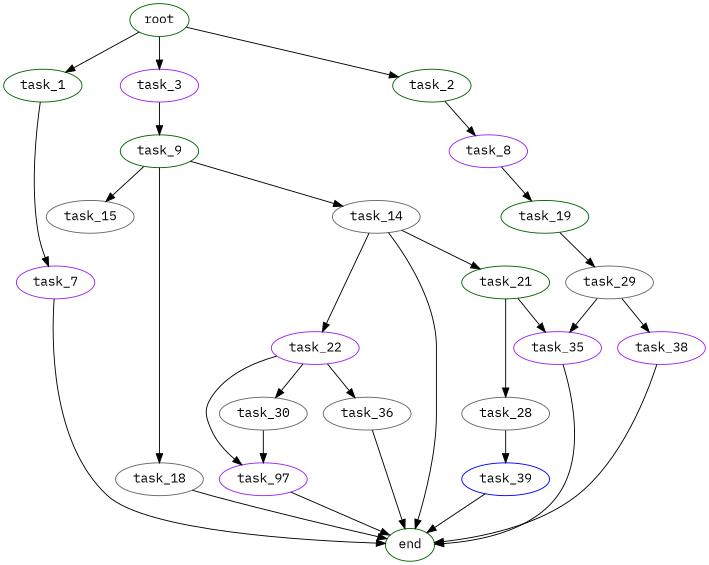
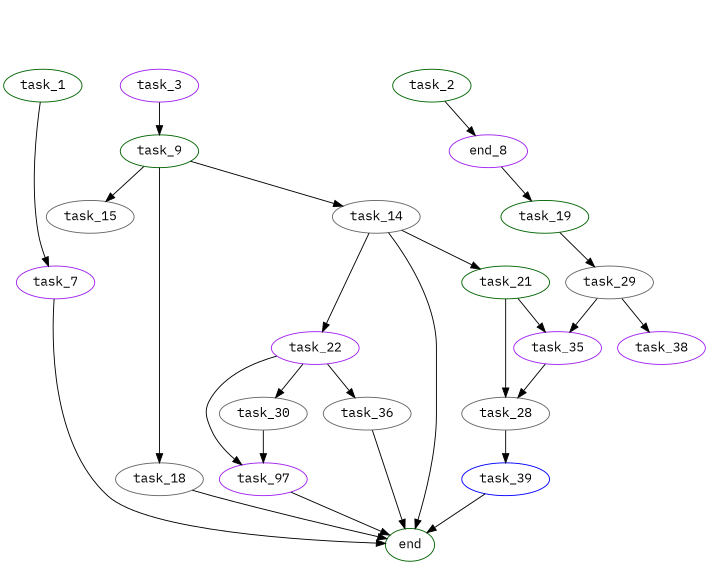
  digraph {
    fontname="IBM Plex Mono"
    node [color=darkgreen fontname="IBM Plex Mono"]
    edge [fontname="IBM Plex Mono"]
-   root
    task_1
    task_2
    task_3 [color=purple]
    task_7 [color=purple]
-   task_8 [color=purple]
+   task_8 [color=purple label=end_8]
    task_9
    end
    task_19
    task_14 [color=gray40]
    task_15 [color=gray40]
    task_18 [color=gray40]
    task_29 [color=gray40]
    task_21
    task_22 [color=purple]
    task_28 [color=gray40]
    task_35 [color=purple]
    task_30 [color=gray40]
    task_36 [color=gray40]
    n20 [color=purple label=task_97]
    task_38 [color=purple]
    task_39 [color=blue]
-   root -> task_1
-   root -> task_2
-   root -> task_3
    task_1 -> task_7
    task_2 -> task_8
    task_3 -> task_9
    task_7 -> end
    task_8 -> task_19
    task_9 -> task_14
    task_9 -> task_15
    task_9 -> task_18
    task_19 -> task_29
    task_14 -> end
    task_14 -> task_21
    task_14 -> task_22
    task_18 -> end
    task_29 -> task_35
    task_29 -> task_38
    task_21 -> task_28
    task_21 -> task_35
    task_22 -> task_30
    task_22 -> task_36
    task_22 -> n20
    task_28 -> task_39
-   task_35 -> end
+   task_35 -> task_28
    task_30 -> n20
    task_36 -> end
    n20 -> end
-   task_38 -> end
    task_39 -> end
  }
